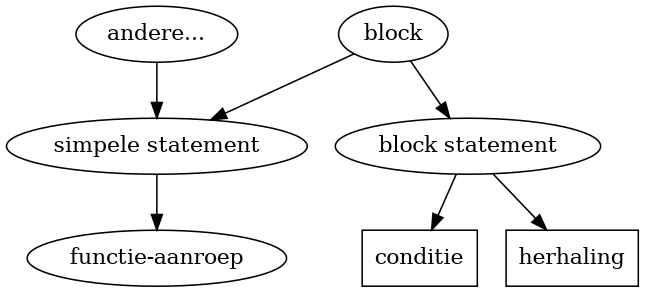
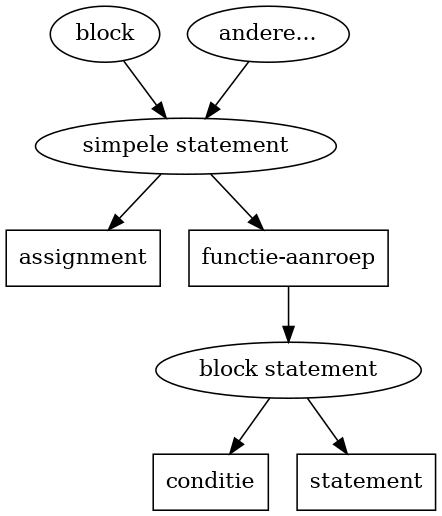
  digraph {
    node [shape=box]
    n1 [label=block shape=""]
    n2 [label="simpele statement" shape=""]
    n3 [label="block statement" shape=""]
-   n5 [label="functie-aanroep" shape=ellipse]
+   n4 [label=assignment]
+   n5 [label="functie-aanroep"]
    n6 [label=conditie]
-   n7 [label=herhaling]
+   n7 [label=statement]
    n8 [label="andere..." shape=ellipse]
    n1 -> n2
-   n1 -> n3
+   n5 -> n3
+   n2 -> n4
    n2 -> n5
    n3 -> n6
    n3 -> n7
    n8 -> n2
  }
